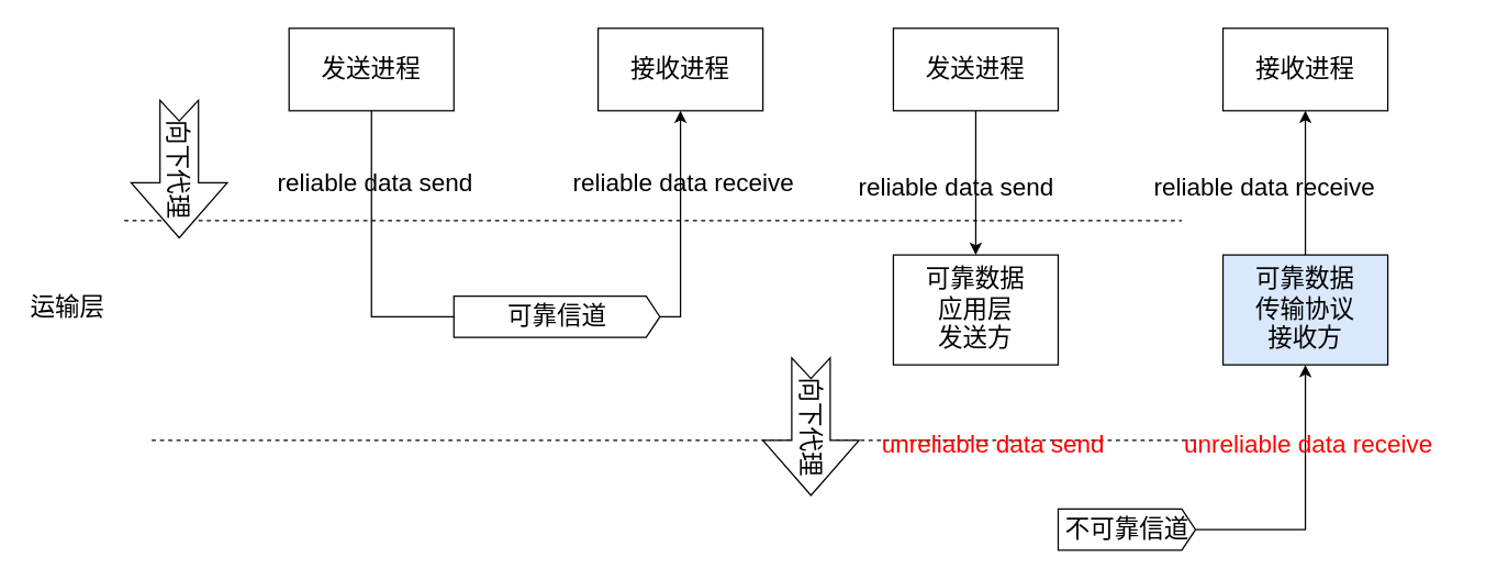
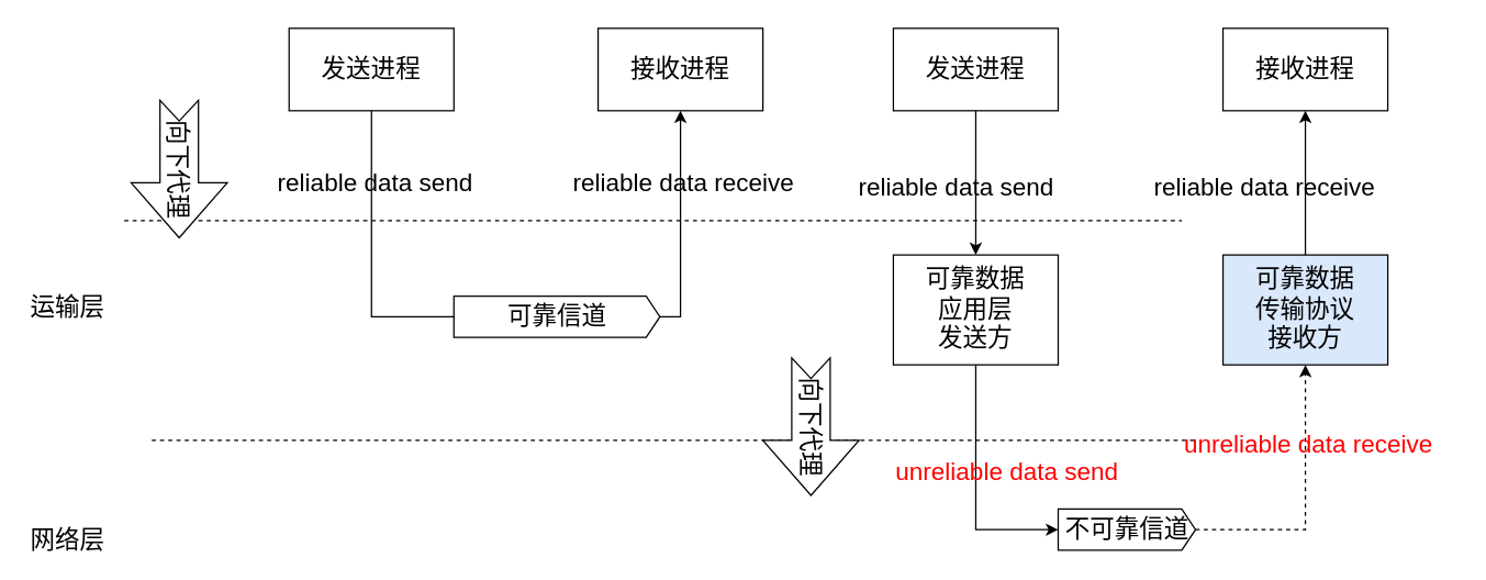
  <mxCell id="0" />
  <mxCell id="1" parent="0" />
  <mxCell id="2" style="edgeStyle=orthogonalEdgeStyle;rounded=0;orthogonalLoop=1;jettySize=auto;html=1;entryX=0.5;entryY=1;entryDx=0;entryDy=0;fontSize=18;" edge="1" parent="1" source="3" target="4"><mxGeometry relative="1" as="geometry"><Array as="points"><mxPoint x="270" y="230" /><mxPoint x="495" y="230" /></Array></mxGeometry></mxCell>
  <mxCell id="3" value="发送进程" style="rounded=0;whiteSpace=wrap;html=1;fontSize=18;" vertex="1" parent="1"><mxGeometry x="210" y="20" width="120" height="60" as="geometry" /></mxCell>
  <mxCell id="4" value="接收进程" style="rounded=0;whiteSpace=wrap;html=1;fontSize=18;" vertex="1" parent="1"><mxGeometry x="435" y="20" width="120" height="60" as="geometry" /></mxCell>
  <mxCell id="5" value="" style="endArrow=none;dashed=1;html=1;fontSize=18;fontStyle=1" edge="1" parent="1"><mxGeometry width="50" height="50" relative="1" as="geometry"><mxPoint x="90" y="160" as="sourcePoint" /><mxPoint x="860" y="160" as="targetPoint" /></mxGeometry></mxCell>
  <mxCell id="6" value="" style="endArrow=none;dashed=1;html=1;fontSize=18;fontStyle=1" edge="1" parent="1"><mxGeometry width="50" height="50" relative="1" as="geometry"><mxPoint x="110" y="320" as="sourcePoint" /><mxPoint x="870" y="320" as="targetPoint" /></mxGeometry></mxCell>
  <mxCell id="7" value="运输层" style="text;html=1;resizable=0;points=[];autosize=1;align=left;verticalAlign=top;spacingTop=-4;fontSize=18;" vertex="1" parent="1"><mxGeometry x="20" y="210" width="70" height="20" as="geometry" /></mxCell>
+ <mxCell id="8" value="网络层" style="text;html=1;resizable=0;points=[];autosize=1;align=left;verticalAlign=top;spacingTop=-4;fontSize=18;" vertex="1" parent="1"><mxGeometry x="20" y="380" width="70" height="20" as="geometry" /></mxCell>
  <mxCell id="9" value="可靠信道" style="html=1;shadow=0;dashed=0;align=center;verticalAlign=middle;shape=mxgraph.arrows2.arrow;dy=0;dx=10;notch=0;fontSize=18;" vertex="1" parent="1"><mxGeometry x="330" y="215" width="150" height="30" as="geometry" /></mxCell>
- <mxCell id="10" style="edgeStyle=orthogonalEdgeStyle;rounded=0;orthogonalLoop=1;jettySize=auto;html=1;exitX=1;exitY=0.5;exitDx=0;exitDy=0;exitPerimeter=0;entryX=0.5;entryY=1;entryDx=0;entryDy=0;fontSize=18;" edge="1" parent="1" source="11" target="15"><mxGeometry relative="1" as="geometry" /></mxCell>
+ <mxCell id="10" style="edgeStyle=orthogonalEdgeStyle;rounded=0;orthogonalLoop=1;jettySize=auto;html=1;exitX=1;exitY=0.5;exitDx=0;exitDy=0;exitPerimeter=0;entryX=0.5;entryY=1;entryDx=0;entryDy=0;fontSize=18;dashed=1;" edge="1" parent="1" source="11" target="15"><mxGeometry relative="1" as="geometry" /></mxCell>
  <mxCell id="11" value="不可靠信道" style="html=1;shadow=0;dashed=0;align=center;verticalAlign=middle;shape=mxgraph.arrows2.arrow;dy=0;dx=10;notch=0;fontSize=18;" vertex="1" parent="1"><mxGeometry x="770" y="370" width="100" height="30" as="geometry" /></mxCell>
+ <mxCell id="12" style="edgeStyle=orthogonalEdgeStyle;rounded=0;orthogonalLoop=1;jettySize=auto;html=1;entryX=0;entryY=0.5;entryDx=0;entryDy=0;entryPerimeter=0;fontSize=18;" edge="1" parent="1" source="13" target="11"><mxGeometry relative="1" as="geometry" /></mxCell>
  <mxCell id="13" value="可靠数据&lt;br&gt;应用层&lt;br&gt;发送方" style="rounded=0;whiteSpace=wrap;html=1;fontSize=18;" vertex="1" parent="1"><mxGeometry x="650" y="185" width="120" height="80" as="geometry" /></mxCell>
  <mxCell id="14" style="edgeStyle=orthogonalEdgeStyle;rounded=0;orthogonalLoop=1;jettySize=auto;html=1;exitX=0.5;exitY=0;exitDx=0;exitDy=0;entryX=0.5;entryY=1;entryDx=0;entryDy=0;fontSize=18;" edge="1" parent="1" source="15" target="18"><mxGeometry relative="1" as="geometry" /></mxCell>
  <mxCell id="15" value="可靠数据&lt;br&gt;传输协议&lt;br&gt;接收方" style="rounded=0;whiteSpace=wrap;html=1;fontSize=18;fillColor=#dae8fc;" vertex="1" parent="1"><mxGeometry x="890" y="185" width="120" height="80" as="geometry" /></mxCell>
  <mxCell id="16" style="edgeStyle=orthogonalEdgeStyle;rounded=0;orthogonalLoop=1;jettySize=auto;html=1;entryX=0.5;entryY=0;entryDx=0;entryDy=0;fontSize=18;" edge="1" parent="1" source="17" target="13"><mxGeometry relative="1" as="geometry" /></mxCell>
  <mxCell id="17" value="发送进程" style="rounded=0;whiteSpace=wrap;html=1;fontSize=18;" vertex="1" parent="1"><mxGeometry x="650" y="20" width="120" height="60" as="geometry" /></mxCell>
  <mxCell id="18" value="接收进程" style="rounded=0;whiteSpace=wrap;html=1;fontSize=18;" vertex="1" parent="1"><mxGeometry x="890" y="20" width="120" height="60" as="geometry" /></mxCell>
  <mxCell id="19" value="reliable data send&amp;nbsp;" style="text;html=1;resizable=0;points=[];autosize=1;align=left;verticalAlign=top;spacingTop=-4;fontSize=18;" vertex="1" parent="1"><mxGeometry x="200" y="120" width="160" height="20" as="geometry" /></mxCell>
  <mxCell id="20" value="reliable data receive" style="text;html=1;resizable=0;points=[];autosize=1;align=left;verticalAlign=top;spacingTop=-4;fontSize=18;" vertex="1" parent="1"><mxGeometry x="415" y="120" width="180" height="20" as="geometry" /></mxCell>
  <mxCell id="21" value="reliable data send&amp;nbsp;" style="text;html=1;resizable=0;points=[];autosize=1;align=left;verticalAlign=top;spacingTop=-4;fontSize=18;" vertex="1" parent="1"><mxGeometry x="622.5" y="122.5" width="160" height="20" as="geometry" /></mxCell>
  <mxCell id="22" value="reliable data receive" style="text;html=1;resizable=0;points=[];autosize=1;align=left;verticalAlign=top;spacingTop=-4;fontSize=18;" vertex="1" parent="1"><mxGeometry x="837.5" y="122.5" width="180" height="20" as="geometry" /></mxCell>
- <mxCell id="23" value="&lt;font color=&quot;#ff0000&quot;&gt;unreliable data send&amp;nbsp;&lt;/font&gt;" style="text;html=1;resizable=0;points=[];autosize=1;align=left;verticalAlign=top;spacingTop=-4;fontSize=18;" vertex="1" parent="1"><mxGeometry x="640" y="310" width="180" height="20" as="geometry" /></mxCell>
+ <mxCell id="23" value="&lt;font color=&quot;#ff0000&quot;&gt;unreliable data send&amp;nbsp;&lt;/font&gt;" style="text;html=1;resizable=0;points=[];autosize=1;align=left;verticalAlign=top;spacingTop=-4;fontSize=18;" vertex="1" parent="1"><mxGeometry x="650" y="330" width="180" height="20" as="geometry" /></mxCell>
  <mxCell id="24" value="&lt;font color=&quot;#ff0000&quot;&gt;unreliable data receive&lt;/font&gt;" style="text;html=1;resizable=0;points=[];autosize=1;align=left;verticalAlign=top;spacingTop=-4;fontSize=18;" vertex="1" parent="1"><mxGeometry x="860" y="310" width="200" height="20" as="geometry" /></mxCell>
  <mxCell id="25" value="向下代理" style="html=1;shadow=0;dashed=0;align=center;verticalAlign=middle;shape=mxgraph.arrows2.arrow;dy=0.6;dx=40;notch=15;fontSize=18;rotation=90;" vertex="1" parent="1"><mxGeometry x="80" y="87.5" width="100" height="70" as="geometry" /></mxCell>
  <mxCell id="26" value="向下代理" style="html=1;shadow=0;dashed=0;align=center;verticalAlign=middle;shape=mxgraph.arrows2.arrow;dy=0.6;dx=40;notch=15;fontSize=18;rotation=90;" vertex="1" parent="1"><mxGeometry x="540" y="275" width="100" height="70" as="geometry" /></mxCell>
